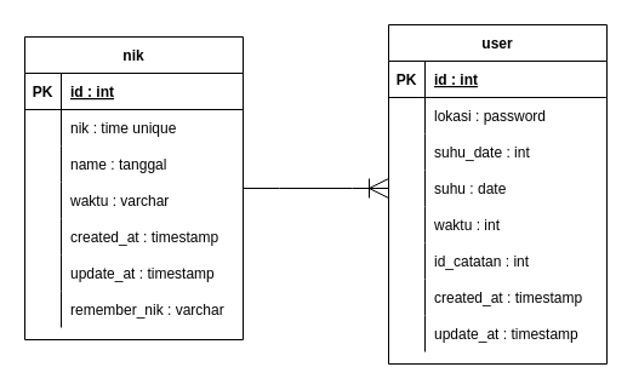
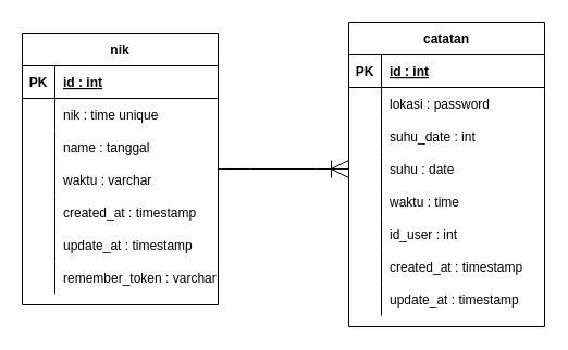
  <mxCell id="0" />
  <mxCell id="1" parent="0" />
  <mxCell id="2" value="nik" style="shape=table;startSize=30;container=1;collapsible=1;childLayout=tableLayout;fixedRows=1;rowLines=0;fontStyle=1;align=center;resizeLast=1;hachureGap=4;" vertex="1" parent="1"><mxGeometry x="20" y="30" width="180" height="250" as="geometry" /></mxCell>
  <mxCell id="3" value="" style="shape=tableRow;horizontal=0;startSize=0;swimlaneHead=0;swimlaneBody=0;fillColor=none;collapsible=0;dropTarget=0;points=[[0,0.5],[1,0.5]];portConstraint=eastwest;top=0;left=0;right=0;bottom=1;hachureGap=4;" vertex="1" parent="2"><mxGeometry y="30" width="180" height="30" as="geometry" /></mxCell>
  <mxCell id="4" value="PK" style="shape=partialRectangle;connectable=0;fillColor=none;top=0;left=0;bottom=0;right=0;fontStyle=1;overflow=hidden;hachureGap=4;" vertex="1" parent="3"><mxGeometry width="30" height="30" as="geometry"><mxRectangle width="30" height="30" as="alternateBounds" /></mxGeometry></mxCell>
  <mxCell id="5" value="id : int" style="shape=partialRectangle;connectable=0;fillColor=none;top=0;left=0;bottom=0;right=0;align=left;spacingLeft=6;fontStyle=5;overflow=hidden;hachureGap=4;" vertex="1" parent="3"><mxGeometry x="30" width="150" height="30" as="geometry"><mxRectangle width="150" height="30" as="alternateBounds" /></mxGeometry></mxCell>
  <mxCell id="6" value="" style="shape=tableRow;horizontal=0;startSize=0;swimlaneHead=0;swimlaneBody=0;fillColor=none;collapsible=0;dropTarget=0;points=[[0,0.5],[1,0.5]];portConstraint=eastwest;top=0;left=0;right=0;bottom=0;hachureGap=4;" vertex="1" parent="2"><mxGeometry y="60" width="180" height="30" as="geometry" /></mxCell>
  <mxCell id="7" value="" style="shape=partialRectangle;connectable=0;fillColor=none;top=0;left=0;bottom=0;right=0;editable=1;overflow=hidden;hachureGap=4;" vertex="1" parent="6"><mxGeometry width="30" height="30" as="geometry"><mxRectangle width="30" height="30" as="alternateBounds" /></mxGeometry></mxCell>
  <mxCell id="8" value="nik : time unique" style="shape=partialRectangle;connectable=0;fillColor=none;top=0;left=0;bottom=0;right=0;align=left;spacingLeft=6;overflow=hidden;hachureGap=4;" vertex="1" parent="6"><mxGeometry x="30" width="150" height="30" as="geometry"><mxRectangle width="150" height="30" as="alternateBounds" /></mxGeometry></mxCell>
  <mxCell id="9" value="" style="shape=tableRow;horizontal=0;startSize=0;swimlaneHead=0;swimlaneBody=0;fillColor=none;collapsible=0;dropTarget=0;points=[[0,0.5],[1,0.5]];portConstraint=eastwest;top=0;left=0;right=0;bottom=0;hachureGap=4;" vertex="1" parent="2"><mxGeometry y="90" width="180" height="30" as="geometry" /></mxCell>
  <mxCell id="10" value="" style="shape=partialRectangle;connectable=0;fillColor=none;top=0;left=0;bottom=0;right=0;editable=1;overflow=hidden;hachureGap=4;" vertex="1" parent="9"><mxGeometry width="30" height="30" as="geometry"><mxRectangle width="30" height="30" as="alternateBounds" /></mxGeometry></mxCell>
  <mxCell id="11" value="name : tanggal" style="shape=partialRectangle;connectable=0;fillColor=none;top=0;left=0;bottom=0;right=0;align=left;spacingLeft=6;overflow=hidden;hachureGap=4;" vertex="1" parent="9"><mxGeometry x="30" width="150" height="30" as="geometry"><mxRectangle width="150" height="30" as="alternateBounds" /></mxGeometry></mxCell>
  <mxCell id="12" value="" style="shape=tableRow;horizontal=0;startSize=0;swimlaneHead=0;swimlaneBody=0;fillColor=none;collapsible=0;dropTarget=0;points=[[0,0.5],[1,0.5]];portConstraint=eastwest;top=0;left=0;right=0;bottom=0;hachureGap=4;" vertex="1" parent="2"><mxGeometry y="120" width="180" height="30" as="geometry" /></mxCell>
  <mxCell id="13" value="" style="shape=partialRectangle;connectable=0;fillColor=none;top=0;left=0;bottom=0;right=0;editable=1;overflow=hidden;hachureGap=4;" vertex="1" parent="12"><mxGeometry width="30" height="30" as="geometry"><mxRectangle width="30" height="30" as="alternateBounds" /></mxGeometry></mxCell>
  <mxCell id="14" value="waktu : varchar" style="shape=partialRectangle;connectable=0;fillColor=none;top=0;left=0;bottom=0;right=0;align=left;spacingLeft=6;overflow=hidden;hachureGap=4;" vertex="1" parent="12"><mxGeometry x="30" width="150" height="30" as="geometry"><mxRectangle width="150" height="30" as="alternateBounds" /></mxGeometry></mxCell>
  <mxCell id="15" value="" style="shape=tableRow;horizontal=0;startSize=0;swimlaneHead=0;swimlaneBody=0;fillColor=none;collapsible=0;dropTarget=0;points=[[0,0.5],[1,0.5]];portConstraint=eastwest;top=0;left=0;right=0;bottom=0;hachureGap=4;" vertex="1" parent="2"><mxGeometry y="150" width="180" height="30" as="geometry" /></mxCell>
  <mxCell id="16" value="" style="shape=partialRectangle;connectable=0;fillColor=none;top=0;left=0;bottom=0;right=0;editable=1;overflow=hidden;hachureGap=4;" vertex="1" parent="15"><mxGeometry width="30" height="30" as="geometry"><mxRectangle width="30" height="30" as="alternateBounds" /></mxGeometry></mxCell>
  <mxCell id="17" value="created_at : timestamp" style="shape=partialRectangle;connectable=0;fillColor=none;top=0;left=0;bottom=0;right=0;align=left;spacingLeft=6;overflow=hidden;hachureGap=4;" vertex="1" parent="15"><mxGeometry x="30" width="150" height="30" as="geometry"><mxRectangle width="150" height="30" as="alternateBounds" /></mxGeometry></mxCell>
  <mxCell id="18" value="" style="shape=tableRow;horizontal=0;startSize=0;swimlaneHead=0;swimlaneBody=0;fillColor=none;collapsible=0;dropTarget=0;points=[[0,0.5],[1,0.5]];portConstraint=eastwest;top=0;left=0;right=0;bottom=0;hachureGap=4;" vertex="1" parent="2"><mxGeometry y="180" width="180" height="30" as="geometry" /></mxCell>
  <mxCell id="19" value="" style="shape=partialRectangle;connectable=0;fillColor=none;top=0;left=0;bottom=0;right=0;editable=1;overflow=hidden;hachureGap=4;" vertex="1" parent="18"><mxGeometry width="30" height="30" as="geometry"><mxRectangle width="30" height="30" as="alternateBounds" /></mxGeometry></mxCell>
  <mxCell id="20" value="update_at : timestamp" style="shape=partialRectangle;connectable=0;fillColor=none;top=0;left=0;bottom=0;right=0;align=left;spacingLeft=6;overflow=hidden;hachureGap=4;" vertex="1" parent="18"><mxGeometry x="30" width="150" height="30" as="geometry"><mxRectangle width="150" height="30" as="alternateBounds" /></mxGeometry></mxCell>
  <mxCell id="21" value="" style="shape=tableRow;horizontal=0;startSize=0;swimlaneHead=0;swimlaneBody=0;fillColor=none;collapsible=0;dropTarget=0;points=[[0,0.5],[1,0.5]];portConstraint=eastwest;top=0;left=0;right=0;bottom=0;hachureGap=4;" vertex="1" parent="2"><mxGeometry y="210" width="180" height="30" as="geometry" /></mxCell>
  <mxCell id="22" value="" style="shape=partialRectangle;connectable=0;fillColor=none;top=0;left=0;bottom=0;right=0;editable=1;overflow=hidden;hachureGap=4;" vertex="1" parent="21"><mxGeometry width="30" height="30" as="geometry"><mxRectangle width="30" height="30" as="alternateBounds" /></mxGeometry></mxCell>
- <mxCell id="23" value="remember_nik : varchar" style="shape=partialRectangle;connectable=0;fillColor=none;top=0;left=0;bottom=0;right=0;align=left;spacingLeft=6;overflow=hidden;hachureGap=4;" vertex="1" parent="21"><mxGeometry x="30" width="150" height="30" as="geometry"><mxRectangle width="150" height="30" as="alternateBounds" /></mxGeometry></mxCell>
- <mxCell id="24" value="user" style="shape=table;startSize=30;container=1;collapsible=1;childLayout=tableLayout;fixedRows=1;rowLines=0;fontStyle=1;align=center;resizeLast=1;hachureGap=4;" vertex="1" parent="1"><mxGeometry x="320" y="20" width="180" height="280" as="geometry" /></mxCell>
+ <mxCell id="23" value="remember_token : varchar" style="shape=partialRectangle;connectable=0;fillColor=none;top=0;left=0;bottom=0;right=0;align=left;spacingLeft=6;overflow=hidden;hachureGap=4;" vertex="1" parent="21"><mxGeometry x="30" width="150" height="30" as="geometry"><mxRectangle width="150" height="30" as="alternateBounds" /></mxGeometry></mxCell>
+ <mxCell id="24" value="catatan" style="shape=table;startSize=30;container=1;collapsible=1;childLayout=tableLayout;fixedRows=1;rowLines=0;fontStyle=1;align=center;resizeLast=1;hachureGap=4;" vertex="1" parent="1"><mxGeometry x="320" y="20" width="180" height="280" as="geometry" /></mxCell>
  <mxCell id="25" value="" style="shape=tableRow;horizontal=0;startSize=0;swimlaneHead=0;swimlaneBody=0;fillColor=none;collapsible=0;dropTarget=0;points=[[0,0.5],[1,0.5]];portConstraint=eastwest;top=0;left=0;right=0;bottom=1;hachureGap=4;" vertex="1" parent="24"><mxGeometry y="30" width="180" height="30" as="geometry" /></mxCell>
  <mxCell id="26" value="PK" style="shape=partialRectangle;connectable=0;fillColor=none;top=0;left=0;bottom=0;right=0;fontStyle=1;overflow=hidden;hachureGap=4;" vertex="1" parent="25"><mxGeometry width="30" height="30" as="geometry"><mxRectangle width="30" height="30" as="alternateBounds" /></mxGeometry></mxCell>
  <mxCell id="27" value="id : int" style="shape=partialRectangle;connectable=0;fillColor=none;top=0;left=0;bottom=0;right=0;align=left;spacingLeft=6;fontStyle=5;overflow=hidden;hachureGap=4;" vertex="1" parent="25"><mxGeometry x="30" width="150" height="30" as="geometry"><mxRectangle width="150" height="30" as="alternateBounds" /></mxGeometry></mxCell>
  <mxCell id="28" value="" style="shape=tableRow;horizontal=0;startSize=0;swimlaneHead=0;swimlaneBody=0;fillColor=none;collapsible=0;dropTarget=0;points=[[0,0.5],[1,0.5]];portConstraint=eastwest;top=0;left=0;right=0;bottom=0;hachureGap=4;" vertex="1" parent="24"><mxGeometry y="60" width="180" height="30" as="geometry" /></mxCell>
  <mxCell id="29" value="" style="shape=partialRectangle;connectable=0;fillColor=none;top=0;left=0;bottom=0;right=0;editable=1;overflow=hidden;hachureGap=4;" vertex="1" parent="28"><mxGeometry width="30" height="30" as="geometry"><mxRectangle width="30" height="30" as="alternateBounds" /></mxGeometry></mxCell>
  <mxCell id="30" value="lokasi : password" style="shape=partialRectangle;connectable=0;fillColor=none;top=0;left=0;bottom=0;right=0;align=left;spacingLeft=6;overflow=hidden;hachureGap=4;" vertex="1" parent="28"><mxGeometry x="30" width="150" height="30" as="geometry"><mxRectangle width="150" height="30" as="alternateBounds" /></mxGeometry></mxCell>
  <mxCell id="31" value="" style="shape=tableRow;horizontal=0;startSize=0;swimlaneHead=0;swimlaneBody=0;fillColor=none;collapsible=0;dropTarget=0;points=[[0,0.5],[1,0.5]];portConstraint=eastwest;top=0;left=0;right=0;bottom=0;hachureGap=4;" vertex="1" parent="24"><mxGeometry y="90" width="180" height="30" as="geometry" /></mxCell>
  <mxCell id="32" value="" style="shape=partialRectangle;connectable=0;fillColor=none;top=0;left=0;bottom=0;right=0;editable=1;overflow=hidden;hachureGap=4;" vertex="1" parent="31"><mxGeometry width="30" height="30" as="geometry"><mxRectangle width="30" height="30" as="alternateBounds" /></mxGeometry></mxCell>
  <mxCell id="33" value="suhu_date : int" style="shape=partialRectangle;connectable=0;fillColor=none;top=0;left=0;bottom=0;right=0;align=left;spacingLeft=6;overflow=hidden;hachureGap=4;" vertex="1" parent="31"><mxGeometry x="30" width="150" height="30" as="geometry"><mxRectangle width="150" height="30" as="alternateBounds" /></mxGeometry></mxCell>
  <mxCell id="34" value="" style="shape=tableRow;horizontal=0;startSize=0;swimlaneHead=0;swimlaneBody=0;fillColor=none;collapsible=0;dropTarget=0;points=[[0,0.5],[1,0.5]];portConstraint=eastwest;top=0;left=0;right=0;bottom=0;hachureGap=4;" vertex="1" parent="24"><mxGeometry y="120" width="180" height="30" as="geometry" /></mxCell>
  <mxCell id="35" value="" style="shape=partialRectangle;connectable=0;fillColor=none;top=0;left=0;bottom=0;right=0;editable=1;overflow=hidden;hachureGap=4;" vertex="1" parent="34"><mxGeometry width="30" height="30" as="geometry"><mxRectangle width="30" height="30" as="alternateBounds" /></mxGeometry></mxCell>
  <mxCell id="36" value="suhu : date" style="shape=partialRectangle;connectable=0;fillColor=none;top=0;left=0;bottom=0;right=0;align=left;spacingLeft=6;overflow=hidden;hachureGap=4;" vertex="1" parent="34"><mxGeometry x="30" width="150" height="30" as="geometry"><mxRectangle width="150" height="30" as="alternateBounds" /></mxGeometry></mxCell>
  <mxCell id="37" value="" style="shape=tableRow;horizontal=0;startSize=0;swimlaneHead=0;swimlaneBody=0;fillColor=none;collapsible=0;dropTarget=0;points=[[0,0.5],[1,0.5]];portConstraint=eastwest;top=0;left=0;right=0;bottom=0;hachureGap=4;" vertex="1" parent="24"><mxGeometry y="150" width="180" height="30" as="geometry" /></mxCell>
  <mxCell id="38" value="" style="shape=partialRectangle;connectable=0;fillColor=none;top=0;left=0;bottom=0;right=0;editable=1;overflow=hidden;hachureGap=4;" vertex="1" parent="37"><mxGeometry width="30" height="30" as="geometry"><mxRectangle width="30" height="30" as="alternateBounds" /></mxGeometry></mxCell>
- <mxCell id="39" value="waktu : int" style="shape=partialRectangle;connectable=0;fillColor=none;top=0;left=0;bottom=0;right=0;align=left;spacingLeft=6;overflow=hidden;hachureGap=4;" vertex="1" parent="37"><mxGeometry x="30" width="150" height="30" as="geometry"><mxRectangle width="150" height="30" as="alternateBounds" /></mxGeometry></mxCell>
+ <mxCell id="39" value="waktu : time" style="shape=partialRectangle;connectable=0;fillColor=none;top=0;left=0;bottom=0;right=0;align=left;spacingLeft=6;overflow=hidden;hachureGap=4;" vertex="1" parent="37"><mxGeometry x="30" width="150" height="30" as="geometry"><mxRectangle width="150" height="30" as="alternateBounds" /></mxGeometry></mxCell>
  <mxCell id="40" value="" style="shape=tableRow;horizontal=0;startSize=0;swimlaneHead=0;swimlaneBody=0;fillColor=none;collapsible=0;dropTarget=0;points=[[0,0.5],[1,0.5]];portConstraint=eastwest;top=0;left=0;right=0;bottom=0;hachureGap=4;" vertex="1" parent="24"><mxGeometry y="180" width="180" height="30" as="geometry" /></mxCell>
  <mxCell id="41" value="" style="shape=partialRectangle;connectable=0;fillColor=none;top=0;left=0;bottom=0;right=0;editable=1;overflow=hidden;hachureGap=4;" vertex="1" parent="40"><mxGeometry width="30" height="30" as="geometry"><mxRectangle width="30" height="30" as="alternateBounds" /></mxGeometry></mxCell>
- <mxCell id="42" value="id_catatan : int" style="shape=partialRectangle;connectable=0;fillColor=none;top=0;left=0;bottom=0;right=0;align=left;spacingLeft=6;overflow=hidden;hachureGap=4;" vertex="1" parent="40"><mxGeometry x="30" width="150" height="30" as="geometry"><mxRectangle width="150" height="30" as="alternateBounds" /></mxGeometry></mxCell>
+ <mxCell id="42" value="id_user : int" style="shape=partialRectangle;connectable=0;fillColor=none;top=0;left=0;bottom=0;right=0;align=left;spacingLeft=6;overflow=hidden;hachureGap=4;" vertex="1" parent="40"><mxGeometry x="30" width="150" height="30" as="geometry"><mxRectangle width="150" height="30" as="alternateBounds" /></mxGeometry></mxCell>
  <mxCell id="43" value="" style="shape=tableRow;horizontal=0;startSize=0;swimlaneHead=0;swimlaneBody=0;fillColor=none;collapsible=0;dropTarget=0;points=[[0,0.5],[1,0.5]];portConstraint=eastwest;top=0;left=0;right=0;bottom=0;hachureGap=4;" vertex="1" parent="24"><mxGeometry y="210" width="180" height="30" as="geometry" /></mxCell>
  <mxCell id="44" value="" style="shape=partialRectangle;connectable=0;fillColor=none;top=0;left=0;bottom=0;right=0;editable=1;overflow=hidden;hachureGap=4;" vertex="1" parent="43"><mxGeometry width="30" height="30" as="geometry"><mxRectangle width="30" height="30" as="alternateBounds" /></mxGeometry></mxCell>
  <mxCell id="45" value="created_at : timestamp" style="shape=partialRectangle;connectable=0;fillColor=none;top=0;left=0;bottom=0;right=0;align=left;spacingLeft=6;overflow=hidden;hachureGap=4;" vertex="1" parent="43"><mxGeometry x="30" width="150" height="30" as="geometry"><mxRectangle width="150" height="30" as="alternateBounds" /></mxGeometry></mxCell>
  <mxCell id="46" value="" style="shape=tableRow;horizontal=0;startSize=0;swimlaneHead=0;swimlaneBody=0;fillColor=none;collapsible=0;dropTarget=0;points=[[0,0.5],[1,0.5]];portConstraint=eastwest;top=0;left=0;right=0;bottom=0;hachureGap=4;" vertex="1" parent="24"><mxGeometry y="240" width="180" height="30" as="geometry" /></mxCell>
  <mxCell id="47" value="" style="shape=partialRectangle;connectable=0;fillColor=none;top=0;left=0;bottom=0;right=0;editable=1;overflow=hidden;hachureGap=4;" vertex="1" parent="46"><mxGeometry width="30" height="30" as="geometry"><mxRectangle width="30" height="30" as="alternateBounds" /></mxGeometry></mxCell>
  <mxCell id="48" value="update_at : timestamp" style="shape=partialRectangle;connectable=0;fillColor=none;top=0;left=0;bottom=0;right=0;align=left;spacingLeft=6;overflow=hidden;hachureGap=4;" vertex="1" parent="46"><mxGeometry x="30" width="150" height="30" as="geometry"><mxRectangle width="150" height="30" as="alternateBounds" /></mxGeometry></mxCell>
  <mxCell id="49" value="" style="edgeStyle=entityRelationEdgeStyle;fontSize=12;html=1;endArrow=ERoneToMany;rounded=0;startSize=14;endSize=14;sourcePerimeterSpacing=8;targetPerimeterSpacing=8;exitX=1;exitY=0.5;exitDx=0;exitDy=0;entryX=0;entryY=0.5;entryDx=0;entryDy=0;" edge="1" parent="1" source="2" target="34"><mxGeometry width="100" height="100" relative="1" as="geometry"><mxPoint x="200" y="290" as="sourcePoint" /><mxPoint x="300" y="190" as="targetPoint" /></mxGeometry></mxCell>
